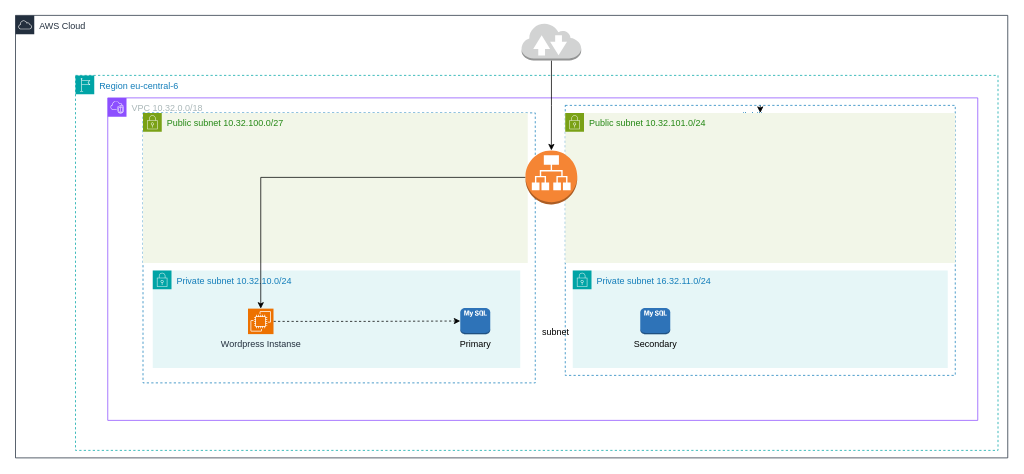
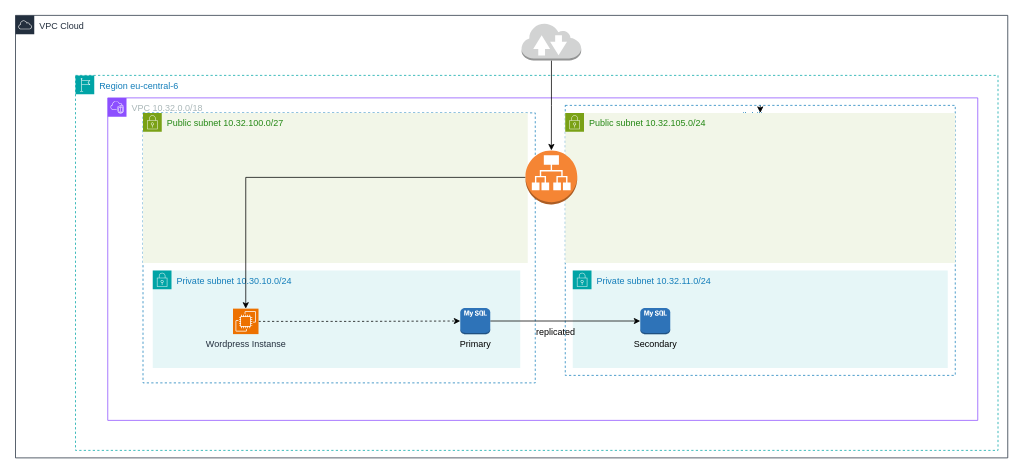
  <mxCell id="0" />
  <mxCell id="1" parent="0" />
- <mxCell id="2" value="AWS Cloud" style="points=[[0,0],[0.25,0],[0.5,0],[0.75,0],[1,0],[1,0.25],[1,0.5],[1,0.75],[1,1],[0.75,1],[0.5,1],[0.25,1],[0,1],[0,0.75],[0,0.5],[0,0.25]];outlineConnect=0;gradientColor=none;html=1;whiteSpace=wrap;fontSize=12;fontStyle=0;container=1;pointerEvents=0;collapsible=0;recursiveResize=0;shape=mxgraph.aws4.group;grIcon=mxgraph.aws4.group_aws_cloud;strokeColor=#232F3E;fillColor=none;verticalAlign=top;align=left;spacingLeft=30;fontColor=#232F3E;dashed=0;" parent="1" vertex="1"><mxGeometry x="20" y="20" width="1323" height="590" as="geometry" /></mxCell>
+ <mxCell id="2" value="VPC Cloud" style="points=[[0,0],[0.25,0],[0.5,0],[0.75,0],[1,0],[1,0.25],[1,0.5],[1,0.75],[1,1],[0.75,1],[0.5,1],[0.25,1],[0,1],[0,0.75],[0,0.5],[0,0.25]];outlineConnect=0;gradientColor=none;html=1;whiteSpace=wrap;fontSize=12;fontStyle=0;container=1;pointerEvents=0;collapsible=0;recursiveResize=0;shape=mxgraph.aws4.group;grIcon=mxgraph.aws4.group_aws_cloud;strokeColor=#232F3E;fillColor=none;verticalAlign=top;align=left;spacingLeft=30;fontColor=#232F3E;dashed=0;" parent="1" vertex="1"><mxGeometry x="20" y="20" width="1323" height="590" as="geometry" /></mxCell>
  <mxCell id="3" value="Region eu-central-6" style="points=[[0,0],[0.25,0],[0.5,0],[0.75,0],[1,0],[1,0.25],[1,0.5],[1,0.75],[1,1],[0.75,1],[0.5,1],[0.25,1],[0,1],[0,0.75],[0,0.5],[0,0.25]];outlineConnect=0;gradientColor=none;html=1;whiteSpace=wrap;fontSize=12;fontStyle=0;container=1;pointerEvents=0;collapsible=0;recursiveResize=0;shape=mxgraph.aws4.group;grIcon=mxgraph.aws4.group_region;strokeColor=#00A4A6;fillColor=none;verticalAlign=top;align=left;spacingLeft=30;fontColor=#147EBA;dashed=1;" parent="2" vertex="1"><mxGeometry x="80" y="80" width="1230" height="500" as="geometry" /></mxCell>
  <mxCell id="4" value="VPC 10.32.0.0/18" style="points=[[0,0],[0.25,0],[0.5,0],[0.75,0],[1,0],[1,0.25],[1,0.5],[1,0.75],[1,1],[0.75,1],[0.5,1],[0.25,1],[0,1],[0,0.75],[0,0.5],[0,0.25]];outlineConnect=0;gradientColor=none;html=1;whiteSpace=wrap;fontSize=12;fontStyle=0;container=1;pointerEvents=0;collapsible=0;recursiveResize=0;shape=mxgraph.aws4.group;grIcon=mxgraph.aws4.group_vpc2;strokeColor=#8C4FFF;fillColor=none;verticalAlign=top;align=left;spacingLeft=30;fontColor=#AAB7B8;dashed=0;" parent="3" vertex="1"><mxGeometry x="43" y="30" width="1160" height="430" as="geometry" /></mxCell>
  <mxCell id="5" style="edgeStyle=orthogonalEdgeStyle;rounded=0;orthogonalLoop=1;jettySize=auto;html=1;exitX=0.5;exitY=0;exitDx=0;exitDy=0;entryX=0.5;entryY=0;entryDx=0;entryDy=0;" edge="1" parent="4" source="6" target="9"><mxGeometry relative="1" as="geometry" /></mxCell>
  <mxCell id="6" value="Availability Zone" style="fillColor=none;strokeColor=#147EBA;dashed=1;verticalAlign=top;fontStyle=0;fontColor=#147EBA;whiteSpace=wrap;html=1;" parent="4" vertex="1"><mxGeometry x="610" y="10" width="520" height="360" as="geometry" /></mxCell>
  <mxCell id="7" value="Availability Zone" style="fillColor=none;strokeColor=#147EBA;dashed=1;verticalAlign=top;fontStyle=0;fontColor=#147EBA;whiteSpace=wrap;html=1;" vertex="1" parent="4"><mxGeometry x="47" y="20" width="523" height="360" as="geometry" /></mxCell>
  <mxCell id="8" value="Public subnet 10.32.100.0/27" style="points=[[0,0],[0.25,0],[0.5,0],[0.75,0],[1,0],[1,0.25],[1,0.5],[1,0.75],[1,1],[0.75,1],[0.5,1],[0.25,1],[0,1],[0,0.75],[0,0.5],[0,0.25]];outlineConnect=0;gradientColor=none;html=1;whiteSpace=wrap;fontSize=12;fontStyle=0;container=1;pointerEvents=0;collapsible=0;recursiveResize=0;shape=mxgraph.aws4.group;grIcon=mxgraph.aws4.group_security_group;grStroke=0;strokeColor=#7AA116;fillColor=#F2F6E8;verticalAlign=top;align=left;spacingLeft=30;fontColor=#248814;dashed=0;" vertex="1" parent="4"><mxGeometry x="47" y="20" width="513" height="200" as="geometry" /></mxCell>
- <mxCell id="9" value="Public subnet 10.32.101.0/24" style="points=[[0,0],[0.25,0],[0.5,0],[0.75,0],[1,0],[1,0.25],[1,0.5],[1,0.75],[1,1],[0.75,1],[0.5,1],[0.25,1],[0,1],[0,0.75],[0,0.5],[0,0.25]];outlineConnect=0;gradientColor=none;html=1;whiteSpace=wrap;fontSize=12;fontStyle=0;container=1;pointerEvents=0;collapsible=0;recursiveResize=0;shape=mxgraph.aws4.group;grIcon=mxgraph.aws4.group_security_group;grStroke=0;strokeColor=#7AA116;fillColor=#F2F6E8;verticalAlign=top;align=left;spacingLeft=30;fontColor=#248814;dashed=0;" vertex="1" parent="4"><mxGeometry x="610" y="20" width="520" height="200" as="geometry" /></mxCell>
- <mxCell id="10" value="Private subnet 10.32.10.0/24" style="points=[[0,0],[0.25,0],[0.5,0],[0.75,0],[1,0],[1,0.25],[1,0.5],[1,0.75],[1,1],[0.75,1],[0.5,1],[0.25,1],[0,1],[0,0.75],[0,0.5],[0,0.25]];outlineConnect=0;gradientColor=none;html=1;whiteSpace=wrap;fontSize=12;fontStyle=0;container=1;pointerEvents=0;collapsible=0;recursiveResize=0;shape=mxgraph.aws4.group;grIcon=mxgraph.aws4.group_security_group;grStroke=0;strokeColor=#00A4A6;fillColor=#E6F6F7;verticalAlign=top;align=left;spacingLeft=30;fontColor=#147EBA;dashed=0;" vertex="1" parent="4"><mxGeometry x="60" y="230" width="490" height="130" as="geometry" /></mxCell>
- <mxCell id="11" value="Private subnet 16.32.11.0/24&lt;div&gt;&lt;br&gt;&lt;/div&gt;" style="points=[[0,0],[0.25,0],[0.5,0],[0.75,0],[1,0],[1,0.25],[1,0.5],[1,0.75],[1,1],[0.75,1],[0.5,1],[0.25,1],[0,1],[0,0.75],[0,0.5],[0,0.25]];outlineConnect=0;gradientColor=none;html=1;whiteSpace=wrap;fontSize=12;fontStyle=0;container=1;pointerEvents=0;collapsible=0;recursiveResize=0;shape=mxgraph.aws4.group;grIcon=mxgraph.aws4.group_security_group;grStroke=0;strokeColor=#00A4A6;fillColor=#E6F6F7;verticalAlign=top;align=left;spacingLeft=30;fontColor=#147EBA;dashed=0;" vertex="1" parent="4"><mxGeometry x="620" y="230" width="500" height="130" as="geometry" /></mxCell>
+ <mxCell id="9" value="Public subnet 10.32.105.0/24" style="points=[[0,0],[0.25,0],[0.5,0],[0.75,0],[1,0],[1,0.25],[1,0.5],[1,0.75],[1,1],[0.75,1],[0.5,1],[0.25,1],[0,1],[0,0.75],[0,0.5],[0,0.25]];outlineConnect=0;gradientColor=none;html=1;whiteSpace=wrap;fontSize=12;fontStyle=0;container=1;pointerEvents=0;collapsible=0;recursiveResize=0;shape=mxgraph.aws4.group;grIcon=mxgraph.aws4.group_security_group;grStroke=0;strokeColor=#7AA116;fillColor=#F2F6E8;verticalAlign=top;align=left;spacingLeft=30;fontColor=#248814;dashed=0;" vertex="1" parent="4"><mxGeometry x="610" y="20" width="520" height="200" as="geometry" /></mxCell>
+ <mxCell id="10" value="Private subnet 10.30.10.0/24" style="points=[[0,0],[0.25,0],[0.5,0],[0.75,0],[1,0],[1,0.25],[1,0.5],[1,0.75],[1,1],[0.75,1],[0.5,1],[0.25,1],[0,1],[0,0.75],[0,0.5],[0,0.25]];outlineConnect=0;gradientColor=none;html=1;whiteSpace=wrap;fontSize=12;fontStyle=0;container=1;pointerEvents=0;collapsible=0;recursiveResize=0;shape=mxgraph.aws4.group;grIcon=mxgraph.aws4.group_security_group;grStroke=0;strokeColor=#00A4A6;fillColor=#E6F6F7;verticalAlign=top;align=left;spacingLeft=30;fontColor=#147EBA;dashed=0;" vertex="1" parent="4"><mxGeometry x="60" y="230" width="490" height="130" as="geometry" /></mxCell>
+ <mxCell id="11" value="Private subnet 10.32.11.0/24&lt;div&gt;&lt;br&gt;&lt;/div&gt;" style="points=[[0,0],[0.25,0],[0.5,0],[0.75,0],[1,0],[1,0.25],[1,0.5],[1,0.75],[1,1],[0.75,1],[0.5,1],[0.25,1],[0,1],[0,0.75],[0,0.5],[0,0.25]];outlineConnect=0;gradientColor=none;html=1;whiteSpace=wrap;fontSize=12;fontStyle=0;container=1;pointerEvents=0;collapsible=0;recursiveResize=0;shape=mxgraph.aws4.group;grIcon=mxgraph.aws4.group_security_group;grStroke=0;strokeColor=#00A4A6;fillColor=#E6F6F7;verticalAlign=top;align=left;spacingLeft=30;fontColor=#147EBA;dashed=0;" vertex="1" parent="4"><mxGeometry x="620" y="230" width="500" height="130" as="geometry" /></mxCell>
+ <mxCell id="12" style="edgeStyle=orthogonalEdgeStyle;rounded=0;orthogonalLoop=1;jettySize=auto;html=1;" edge="1" parent="4" source="13" target="14"><mxGeometry relative="1" as="geometry" /></mxCell>
  <mxCell id="13" value="Primary" style="outlineConnect=0;dashed=0;verticalLabelPosition=bottom;verticalAlign=top;align=center;html=1;shape=mxgraph.aws3.mysql_db_instance_2;fillColor=#2E73B8;gradientColor=none;" vertex="1" parent="4"><mxGeometry x="470" y="280" width="40" height="35" as="geometry" /></mxCell>
  <mxCell id="14" value="Secondary" style="outlineConnect=0;dashed=0;verticalLabelPosition=bottom;verticalAlign=top;align=center;html=1;shape=mxgraph.aws3.mysql_db_instance_2;fillColor=#2E73B8;gradientColor=none;" vertex="1" parent="4"><mxGeometry x="710" y="280" width="40" height="35" as="geometry" /></mxCell>
  <mxCell id="15" style="edgeStyle=orthogonalEdgeStyle;rounded=0;orthogonalLoop=1;jettySize=auto;html=1;entryX=0;entryY=0.5;entryDx=0;entryDy=0;entryPerimeter=0;dashed=1;" edge="1" parent="4" source="16" target="13"><mxGeometry relative="1" as="geometry" /></mxCell>
- <mxCell id="16" value="Wordpress Instanse" style="sketch=0;points=[[0,0,0],[0.25,0,0],[0.5,0,0],[0.75,0,0],[1,0,0],[0,1,0],[0.25,1,0],[0.5,1,0],[0.75,1,0],[1,1,0],[0,0.25,0],[0,0.5,0],[0,0.75,0],[1,0.25,0],[1,0.5,0],[1,0.75,0]];outlineConnect=0;fontColor=#232F3E;fillColor=#ED7100;strokeColor=#ffffff;dashed=0;verticalLabelPosition=bottom;verticalAlign=top;align=center;html=1;fontSize=12;fontStyle=0;aspect=fixed;shape=mxgraph.aws4.resourceIcon;resIcon=mxgraph.aws4.ec2;" vertex="1" parent="4"><mxGeometry x="187" y="281" width="34" height="34" as="geometry" /></mxCell>
+ <mxCell id="16" value="Wordpress Instanse" style="sketch=0;points=[[0,0,0],[0.25,0,0],[0.5,0,0],[0.75,0,0],[1,0,0],[0,1,0],[0.25,1,0],[0.5,1,0],[0.75,1,0],[1,1,0],[0,0.25,0],[0,0.5,0],[0,0.75,0],[1,0.25,0],[1,0.5,0],[1,0.75,0]];outlineConnect=0;fontColor=#232F3E;fillColor=#ED7100;strokeColor=#ffffff;dashed=0;verticalLabelPosition=bottom;verticalAlign=top;align=center;html=1;fontSize=12;fontStyle=0;aspect=fixed;shape=mxgraph.aws4.resourceIcon;resIcon=mxgraph.aws4.ec2;" vertex="1" parent="4"><mxGeometry x="167" y="281" width="34" height="34" as="geometry" /></mxCell>
  <mxCell id="17" style="edgeStyle=orthogonalEdgeStyle;rounded=0;orthogonalLoop=1;jettySize=auto;html=1;exitX=0;exitY=0.5;exitDx=0;exitDy=0;exitPerimeter=0;" edge="1" parent="4" source="18" target="16"><mxGeometry relative="1" as="geometry" /></mxCell>
  <mxCell id="18" value="" style="outlineConnect=0;dashed=0;verticalLabelPosition=bottom;verticalAlign=top;align=center;html=1;shape=mxgraph.aws3.application_load_balancer;fillColor=#F58534;gradientColor=none;" vertex="1" parent="4"><mxGeometry x="557" y="70" width="69" height="72" as="geometry" /></mxCell>
  <mxCell id="19" style="edgeStyle=orthogonalEdgeStyle;rounded=0;orthogonalLoop=1;jettySize=auto;html=1;" edge="1" parent="2" source="20" target="18"><mxGeometry relative="1" as="geometry" /></mxCell>
  <mxCell id="20" value="" style="outlineConnect=0;dashed=0;verticalLabelPosition=bottom;verticalAlign=top;align=center;html=1;shape=mxgraph.aws3.internet_2;fillColor=#D2D3D3;gradientColor=none;" vertex="1" parent="2"><mxGeometry x="674.75" y="10" width="79.5" height="50" as="geometry" /></mxCell>
- <mxCell id="21" value="subnet" style="text;html=1;align=center;verticalAlign=middle;resizable=0;points=[];autosize=1;strokeColor=none;fillColor=none;" vertex="1" parent="1"><mxGeometry x="700" y="428" width="80" height="30" as="geometry" /></mxCell>
+ <mxCell id="21" value="replicated" style="text;html=1;align=center;verticalAlign=middle;resizable=0;points=[];autosize=1;strokeColor=none;fillColor=none;" vertex="1" parent="1"><mxGeometry x="700" y="428" width="80" height="30" as="geometry" /></mxCell>
